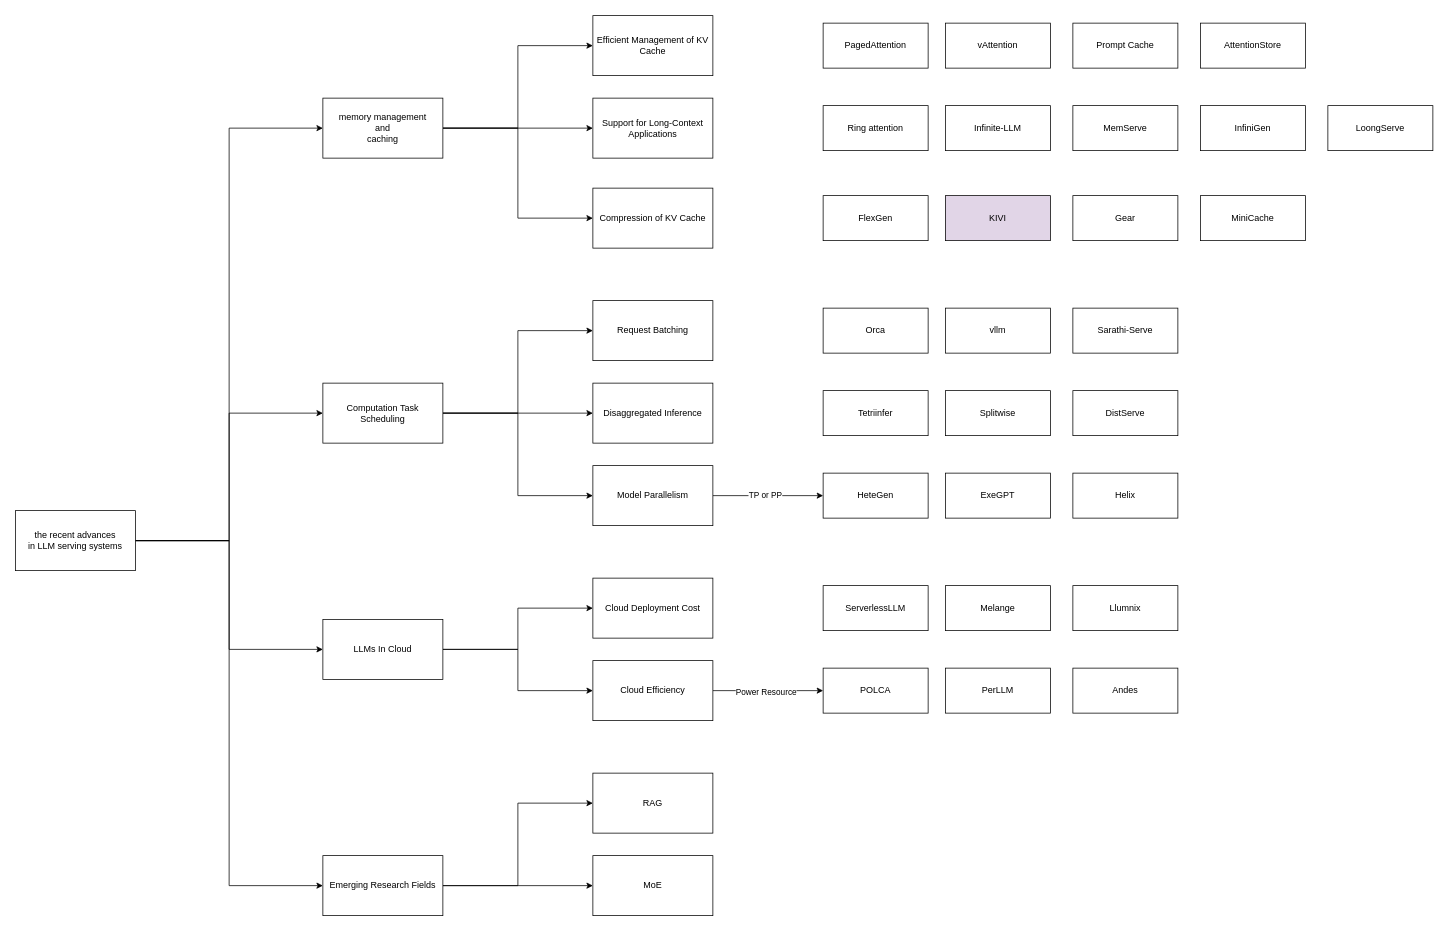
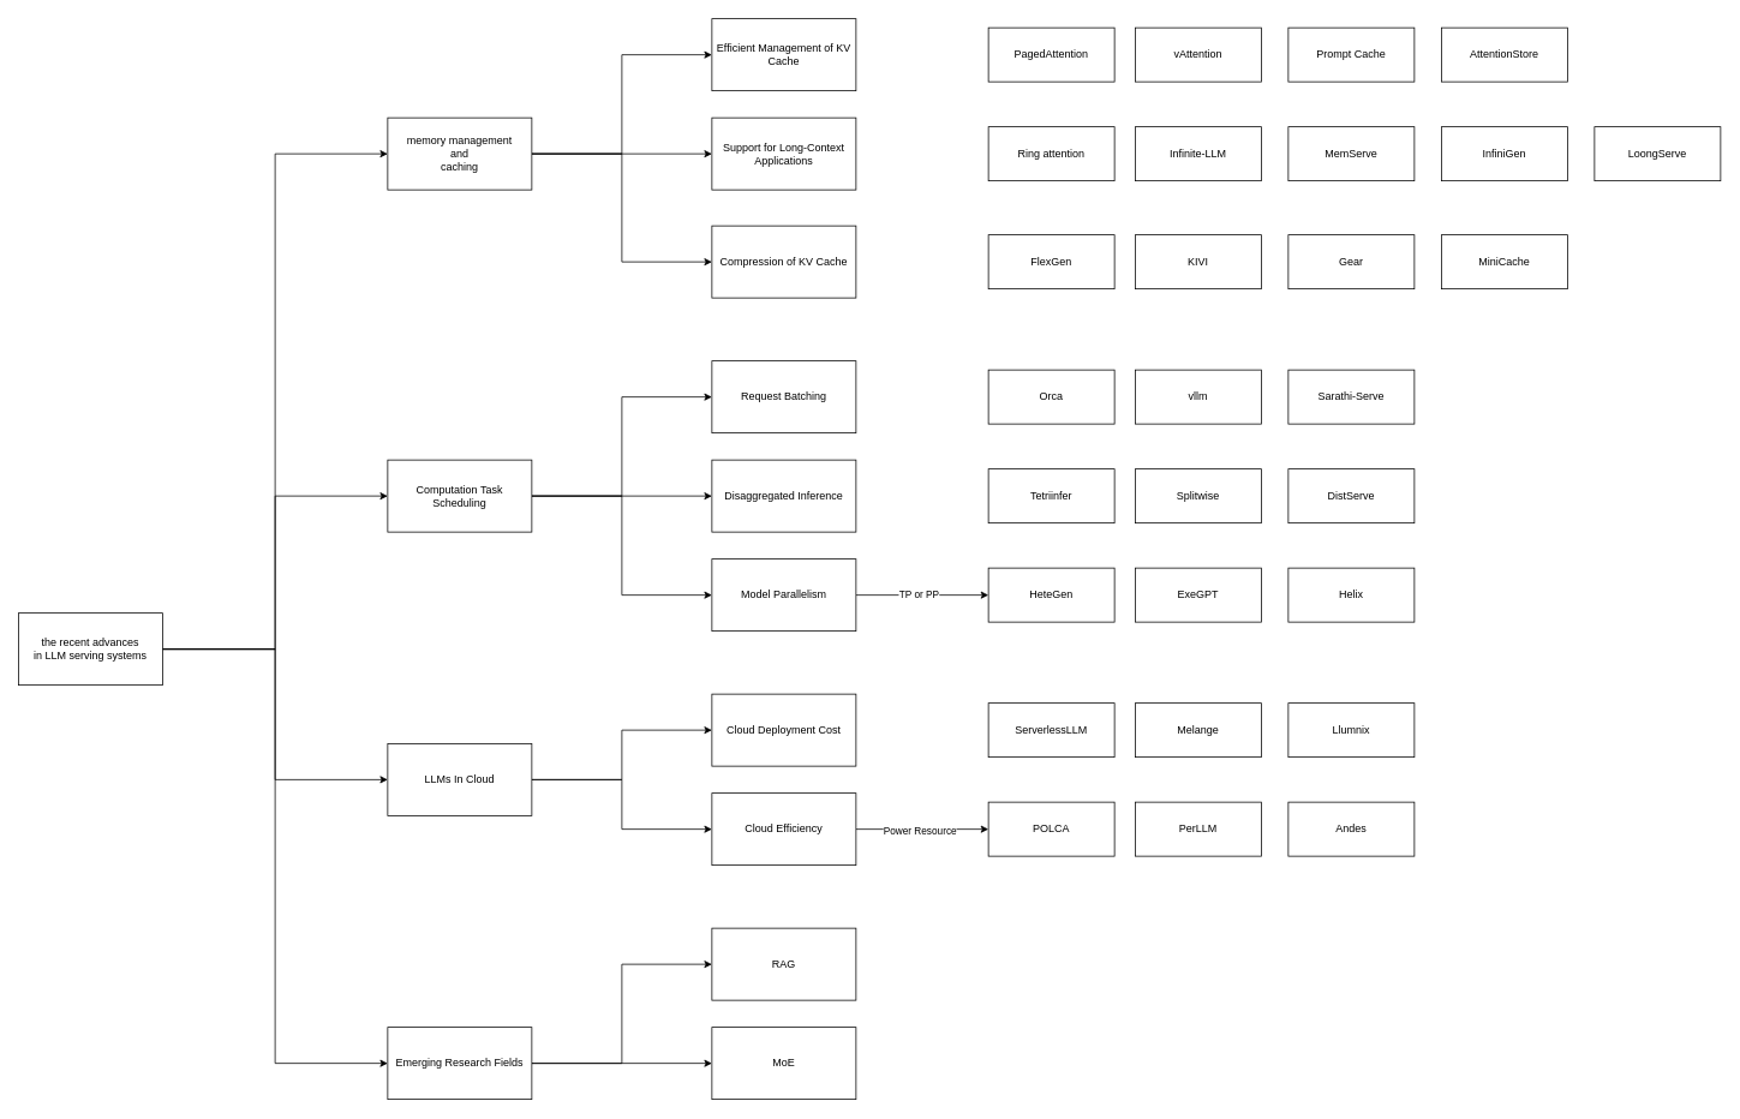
  <mxCell id="0" />
  <mxCell id="1" parent="0" />
  <mxCell id="2" style="edgeStyle=orthogonalEdgeStyle;rounded=0;orthogonalLoop=1;jettySize=auto;html=1;exitX=1;exitY=0.5;exitDx=0;exitDy=0;entryX=0;entryY=0.5;entryDx=0;entryDy=0;" edge="1" parent="1" source="6" target="10"><mxGeometry relative="1" as="geometry" /></mxCell>
  <mxCell id="3" style="edgeStyle=orthogonalEdgeStyle;rounded=0;orthogonalLoop=1;jettySize=auto;html=1;exitX=1;exitY=0.5;exitDx=0;exitDy=0;entryX=0;entryY=0.5;entryDx=0;entryDy=0;" edge="1" parent="1" source="6" target="30"><mxGeometry relative="1" as="geometry" /></mxCell>
  <mxCell id="4" style="edgeStyle=orthogonalEdgeStyle;rounded=0;orthogonalLoop=1;jettySize=auto;html=1;exitX=1;exitY=0.5;exitDx=0;exitDy=0;entryX=0;entryY=0.5;entryDx=0;entryDy=0;" edge="1" parent="1" source="6" target="47"><mxGeometry relative="1" as="geometry" /></mxCell>
  <mxCell id="5" style="edgeStyle=orthogonalEdgeStyle;rounded=0;orthogonalLoop=1;jettySize=auto;html=1;exitX=1;exitY=0.5;exitDx=0;exitDy=0;entryX=0;entryY=0.5;entryDx=0;entryDy=0;" edge="1" parent="1" source="6" target="60"><mxGeometry relative="1" as="geometry" /></mxCell>
  <mxCell id="6" value="the recent advances&lt;div&gt;in LLM serving systems&lt;/div&gt;" style="rounded=0;whiteSpace=wrap;html=1;" vertex="1" parent="1"><mxGeometry x="20" y="680" width="160" height="80" as="geometry" /></mxCell>
  <mxCell id="7" style="edgeStyle=orthogonalEdgeStyle;rounded=0;orthogonalLoop=1;jettySize=auto;html=1;exitX=1;exitY=0.5;exitDx=0;exitDy=0;entryX=0;entryY=0.5;entryDx=0;entryDy=0;" edge="1" parent="1" source="10" target="11"><mxGeometry relative="1" as="geometry" /></mxCell>
  <mxCell id="8" style="edgeStyle=orthogonalEdgeStyle;rounded=0;orthogonalLoop=1;jettySize=auto;html=1;exitX=1;exitY=0.5;exitDx=0;exitDy=0;" edge="1" parent="1" source="10" target="16"><mxGeometry relative="1" as="geometry" /></mxCell>
  <mxCell id="9" style="edgeStyle=orthogonalEdgeStyle;rounded=0;orthogonalLoop=1;jettySize=auto;html=1;exitX=1;exitY=0.5;exitDx=0;exitDy=0;entryX=0;entryY=0.5;entryDx=0;entryDy=0;" edge="1" parent="1" source="10" target="22"><mxGeometry relative="1" as="geometry" /></mxCell>
  <mxCell id="10" value="memory management&lt;div&gt;and&lt;/div&gt;&lt;div&gt;caching&lt;/div&gt;" style="rounded=0;whiteSpace=wrap;html=1;" vertex="1" parent="1"><mxGeometry x="430" y="130" width="160" height="80" as="geometry" /></mxCell>
  <mxCell id="11" value="Efficient Management of KV Cache" style="rounded=0;whiteSpace=wrap;html=1;" vertex="1" parent="1"><mxGeometry x="790" y="20" width="160" height="80" as="geometry" /></mxCell>
  <mxCell id="12" value="PagedAttention" style="rounded=0;whiteSpace=wrap;html=1;" vertex="1" parent="1"><mxGeometry x="1097" y="30" width="140" height="60" as="geometry" /></mxCell>
  <mxCell id="13" value="vAttention" style="rounded=0;whiteSpace=wrap;html=1;" vertex="1" parent="1"><mxGeometry x="1260" y="30" width="140" height="60" as="geometry" /></mxCell>
  <mxCell id="14" value="Prompt Cache" style="rounded=0;whiteSpace=wrap;html=1;" vertex="1" parent="1"><mxGeometry x="1430" y="30" width="140" height="60" as="geometry" /></mxCell>
  <mxCell id="15" value="AttentionStore" style="rounded=0;whiteSpace=wrap;html=1;" vertex="1" parent="1"><mxGeometry x="1600" y="30" width="140" height="60" as="geometry" /></mxCell>
  <mxCell id="16" value="Support for Long-Context Applications" style="rounded=0;whiteSpace=wrap;html=1;" vertex="1" parent="1"><mxGeometry x="790" y="130" width="160" height="80" as="geometry" /></mxCell>
  <mxCell id="17" value="Ring attention" style="rounded=0;whiteSpace=wrap;html=1;" vertex="1" parent="1"><mxGeometry x="1097" y="140" width="140" height="60" as="geometry" /></mxCell>
  <mxCell id="18" value="Infinite-LLM" style="rounded=0;whiteSpace=wrap;html=1;" vertex="1" parent="1"><mxGeometry x="1260" y="140" width="140" height="60" as="geometry" /></mxCell>
  <mxCell id="19" value="MemServe" style="rounded=0;whiteSpace=wrap;html=1;" vertex="1" parent="1"><mxGeometry x="1430" y="140" width="140" height="60" as="geometry" /></mxCell>
  <mxCell id="20" value="InfiniGen" style="rounded=0;whiteSpace=wrap;html=1;" vertex="1" parent="1"><mxGeometry x="1600" y="140" width="140" height="60" as="geometry" /></mxCell>
  <mxCell id="21" value="LoongServe" style="rounded=0;whiteSpace=wrap;html=1;" vertex="1" parent="1"><mxGeometry x="1770" y="140" width="140" height="60" as="geometry" /></mxCell>
  <mxCell id="22" value="Compression of KV Cache" style="rounded=0;whiteSpace=wrap;html=1;" vertex="1" parent="1"><mxGeometry x="790" y="250" width="160" height="80" as="geometry" /></mxCell>
  <mxCell id="23" value="FlexGen" style="rounded=0;whiteSpace=wrap;html=1;" vertex="1" parent="1"><mxGeometry x="1097" y="260" width="140" height="60" as="geometry" /></mxCell>
- <mxCell id="24" value="KIVI" style="rounded=0;whiteSpace=wrap;html=1;fillColor=#e1d5e7;" vertex="1" parent="1"><mxGeometry x="1260" y="260" width="140" height="60" as="geometry" /></mxCell>
+ <mxCell id="24" value="KIVI" style="rounded=0;whiteSpace=wrap;html=1;" vertex="1" parent="1"><mxGeometry x="1260" y="260" width="140" height="60" as="geometry" /></mxCell>
  <mxCell id="25" value="Gear" style="rounded=0;whiteSpace=wrap;html=1;" vertex="1" parent="1"><mxGeometry x="1430" y="260" width="140" height="60" as="geometry" /></mxCell>
  <mxCell id="26" value="MiniCache" style="rounded=0;whiteSpace=wrap;html=1;" vertex="1" parent="1"><mxGeometry x="1600" y="260" width="140" height="60" as="geometry" /></mxCell>
  <mxCell id="27" style="edgeStyle=orthogonalEdgeStyle;rounded=0;orthogonalLoop=1;jettySize=auto;html=1;exitX=1;exitY=0.5;exitDx=0;exitDy=0;entryX=0;entryY=0.5;entryDx=0;entryDy=0;" edge="1" parent="1" source="30" target="31"><mxGeometry relative="1" as="geometry" /></mxCell>
  <mxCell id="28" style="edgeStyle=orthogonalEdgeStyle;rounded=0;orthogonalLoop=1;jettySize=auto;html=1;exitX=1;exitY=0.5;exitDx=0;exitDy=0;" edge="1" parent="1" source="30" target="35"><mxGeometry relative="1" as="geometry" /></mxCell>
  <mxCell id="29" style="edgeStyle=orthogonalEdgeStyle;rounded=0;orthogonalLoop=1;jettySize=auto;html=1;exitX=1;exitY=0.5;exitDx=0;exitDy=0;entryX=0;entryY=0.5;entryDx=0;entryDy=0;" edge="1" parent="1" source="30" target="41"><mxGeometry relative="1" as="geometry" /></mxCell>
  <mxCell id="30" value="Computation Task Scheduling" style="rounded=0;whiteSpace=wrap;html=1;" vertex="1" parent="1"><mxGeometry x="430" y="510" width="160" height="80" as="geometry" /></mxCell>
  <mxCell id="31" value="Request Batching" style="rounded=0;whiteSpace=wrap;html=1;" vertex="1" parent="1"><mxGeometry x="790" y="400" width="160" height="80" as="geometry" /></mxCell>
  <mxCell id="32" value="Orca" style="rounded=0;whiteSpace=wrap;html=1;" vertex="1" parent="1"><mxGeometry x="1097" y="410" width="140" height="60" as="geometry" /></mxCell>
  <mxCell id="33" value="vllm" style="rounded=0;whiteSpace=wrap;html=1;" vertex="1" parent="1"><mxGeometry x="1260" y="410" width="140" height="60" as="geometry" /></mxCell>
  <mxCell id="34" value="Sarathi-Serve" style="rounded=0;whiteSpace=wrap;html=1;" vertex="1" parent="1"><mxGeometry x="1430" y="410" width="140" height="60" as="geometry" /></mxCell>
  <mxCell id="35" value="Disaggregated Inference" style="rounded=0;whiteSpace=wrap;html=1;" vertex="1" parent="1"><mxGeometry x="790" y="510" width="160" height="80" as="geometry" /></mxCell>
  <mxCell id="36" value="Tetriinfer" style="rounded=0;whiteSpace=wrap;html=1;" vertex="1" parent="1"><mxGeometry x="1097" y="520" width="140" height="60" as="geometry" /></mxCell>
  <mxCell id="37" value="Splitwise" style="rounded=0;whiteSpace=wrap;html=1;" vertex="1" parent="1"><mxGeometry x="1260" y="520" width="140" height="60" as="geometry" /></mxCell>
  <mxCell id="38" value="DistServe" style="rounded=0;whiteSpace=wrap;html=1;" vertex="1" parent="1"><mxGeometry x="1430" y="520" width="140" height="60" as="geometry" /></mxCell>
  <mxCell id="39" style="edgeStyle=orthogonalEdgeStyle;rounded=0;orthogonalLoop=1;jettySize=auto;html=1;entryX=0;entryY=0.5;entryDx=0;entryDy=0;" edge="1" parent="1" source="41" target="42"><mxGeometry relative="1" as="geometry" /></mxCell>
  <mxCell id="40" value="TP or PP" style="edgeLabel;html=1;align=center;verticalAlign=middle;resizable=0;points=[];" vertex="1" connectable="0" parent="39"><mxGeometry x="-0.065" y="2" relative="1" as="geometry"><mxPoint as="offset" /></mxGeometry></mxCell>
  <mxCell id="41" value="Model Parallelism" style="rounded=0;whiteSpace=wrap;html=1;" vertex="1" parent="1"><mxGeometry x="790" y="620" width="160" height="80" as="geometry" /></mxCell>
  <mxCell id="42" value="HeteGen" style="rounded=0;whiteSpace=wrap;html=1;" vertex="1" parent="1"><mxGeometry x="1097" y="630" width="140" height="60" as="geometry" /></mxCell>
  <mxCell id="43" value="ExeGPT" style="rounded=0;whiteSpace=wrap;html=1;" vertex="1" parent="1"><mxGeometry x="1260" y="630" width="140" height="60" as="geometry" /></mxCell>
  <mxCell id="44" value="Helix" style="rounded=0;whiteSpace=wrap;html=1;" vertex="1" parent="1"><mxGeometry x="1430" y="630" width="140" height="60" as="geometry" /></mxCell>
  <mxCell id="45" style="edgeStyle=orthogonalEdgeStyle;rounded=0;orthogonalLoop=1;jettySize=auto;html=1;exitX=1;exitY=0.5;exitDx=0;exitDy=0;" edge="1" parent="1" source="47" target="48"><mxGeometry relative="1" as="geometry" /></mxCell>
  <mxCell id="46" style="edgeStyle=orthogonalEdgeStyle;rounded=0;orthogonalLoop=1;jettySize=auto;html=1;exitX=1;exitY=0.5;exitDx=0;exitDy=0;entryX=0;entryY=0.5;entryDx=0;entryDy=0;" edge="1" parent="1" source="47" target="54"><mxGeometry relative="1" as="geometry" /></mxCell>
  <mxCell id="47" value="LLMs In Cloud" style="rounded=0;whiteSpace=wrap;html=1;" vertex="1" parent="1"><mxGeometry x="430" y="825" width="160" height="80" as="geometry" /></mxCell>
  <mxCell id="48" value="Cloud Deployment Cost" style="rounded=0;whiteSpace=wrap;html=1;" vertex="1" parent="1"><mxGeometry x="790" y="770" width="160" height="80" as="geometry" /></mxCell>
  <mxCell id="49" value="ServerlessLLM" style="rounded=0;whiteSpace=wrap;html=1;" vertex="1" parent="1"><mxGeometry x="1097" y="780" width="140" height="60" as="geometry" /></mxCell>
  <mxCell id="50" value="Melange" style="rounded=0;whiteSpace=wrap;html=1;" vertex="1" parent="1"><mxGeometry x="1260" y="780" width="140" height="60" as="geometry" /></mxCell>
  <mxCell id="51" value="Llumnix" style="rounded=0;whiteSpace=wrap;html=1;" vertex="1" parent="1"><mxGeometry x="1430" y="780" width="140" height="60" as="geometry" /></mxCell>
  <mxCell id="52" style="edgeStyle=orthogonalEdgeStyle;rounded=0;orthogonalLoop=1;jettySize=auto;html=1;exitX=1;exitY=0.5;exitDx=0;exitDy=0;entryX=0;entryY=0.5;entryDx=0;entryDy=0;" edge="1" parent="1" source="54" target="55"><mxGeometry relative="1" as="geometry" /></mxCell>
  <mxCell id="53" value="Power Resource" style="edgeLabel;html=1;align=center;verticalAlign=middle;resizable=0;points=[];" vertex="1" connectable="0" parent="52"><mxGeometry x="-0.046" y="-1" relative="1" as="geometry"><mxPoint as="offset" /></mxGeometry></mxCell>
  <mxCell id="54" value="Cloud Efficiency" style="rounded=0;whiteSpace=wrap;html=1;" vertex="1" parent="1"><mxGeometry x="790" y="880" width="160" height="80" as="geometry" /></mxCell>
  <mxCell id="55" value="POLCA" style="rounded=0;whiteSpace=wrap;html=1;" vertex="1" parent="1"><mxGeometry x="1097" y="890" width="140" height="60" as="geometry" /></mxCell>
  <mxCell id="56" value="PerLLM" style="rounded=0;whiteSpace=wrap;html=1;" vertex="1" parent="1"><mxGeometry x="1260" y="890" width="140" height="60" as="geometry" /></mxCell>
  <mxCell id="57" value="Andes" style="rounded=0;whiteSpace=wrap;html=1;" vertex="1" parent="1"><mxGeometry x="1430" y="890" width="140" height="60" as="geometry" /></mxCell>
  <mxCell id="58" style="edgeStyle=orthogonalEdgeStyle;rounded=0;orthogonalLoop=1;jettySize=auto;html=1;exitX=1;exitY=0.5;exitDx=0;exitDy=0;entryX=0;entryY=0.5;entryDx=0;entryDy=0;" edge="1" parent="1" source="60" target="61"><mxGeometry relative="1" as="geometry" /></mxCell>
  <mxCell id="59" style="edgeStyle=orthogonalEdgeStyle;rounded=0;orthogonalLoop=1;jettySize=auto;html=1;exitX=1;exitY=0.5;exitDx=0;exitDy=0;entryX=0;entryY=0.5;entryDx=0;entryDy=0;" edge="1" parent="1" source="60" target="62"><mxGeometry relative="1" as="geometry" /></mxCell>
  <mxCell id="60" value="Emerging Research Fields" style="rounded=0;whiteSpace=wrap;html=1;" vertex="1" parent="1"><mxGeometry x="430" y="1140" width="160" height="80" as="geometry" /></mxCell>
  <mxCell id="61" value="RAG" style="rounded=0;whiteSpace=wrap;html=1;" vertex="1" parent="1"><mxGeometry x="790" y="1030" width="160" height="80" as="geometry" /></mxCell>
  <mxCell id="62" value="MoE" style="rounded=0;whiteSpace=wrap;html=1;" vertex="1" parent="1"><mxGeometry x="790" y="1140" width="160" height="80" as="geometry" /></mxCell>
